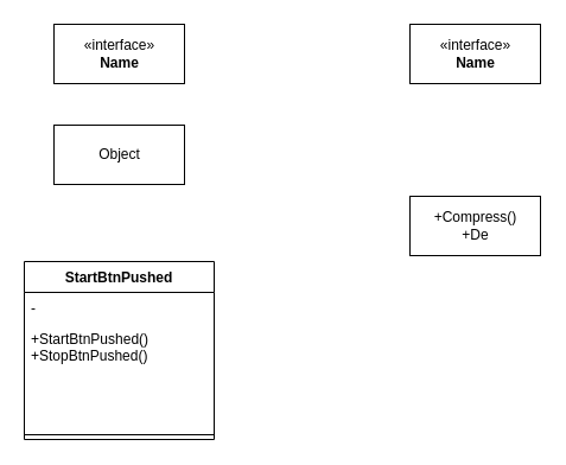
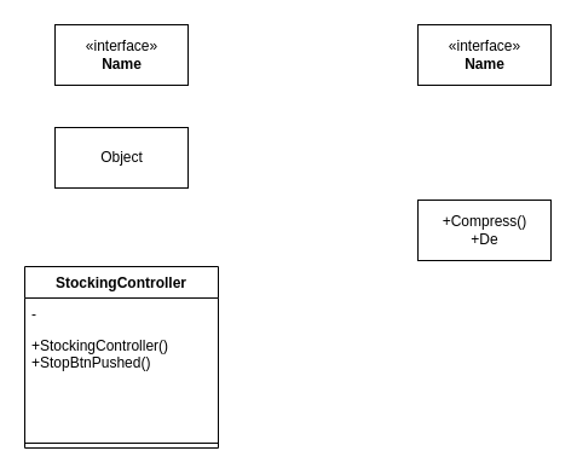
  <mxCell id="0" />
  <mxCell id="1" parent="0" />
  <mxCell id="2" value="&amp;laquo;interface&amp;raquo;&lt;br&gt;&lt;b&gt;Name&lt;/b&gt;" style="html=1;" vertex="1" parent="1"><mxGeometry x="45" y="20" width="110" height="50" as="geometry" /></mxCell>
  <mxCell id="3" value="&amp;laquo;interface&amp;raquo;&lt;br&gt;&lt;b&gt;Name&lt;/b&gt;" style="html=1;" vertex="1" parent="1"><mxGeometry x="345" y="20" width="110" height="50" as="geometry" /></mxCell>
  <mxCell id="4" value="Object" style="html=1;" vertex="1" parent="1"><mxGeometry x="45" y="105" width="110" height="50" as="geometry" /></mxCell>
  <mxCell id="5" value="+Compress()&lt;br&gt;+De" style="html=1;" vertex="1" parent="1"><mxGeometry x="345" y="165" width="110" height="50" as="geometry" /></mxCell>
- <mxCell id="6" value="StartBtnPushed" style="swimlane;fontStyle=1;align=center;verticalAlign=top;childLayout=stackLayout;horizontal=1;startSize=26;horizontalStack=0;resizeParent=1;resizeParentMax=0;resizeLast=0;collapsible=1;marginBottom=0;" vertex="1" parent="1"><mxGeometry x="20" y="220" width="160" height="150" as="geometry" /></mxCell>
+ <mxCell id="6" value="StockingController" style="swimlane;fontStyle=1;align=center;verticalAlign=top;childLayout=stackLayout;horizontal=1;startSize=26;horizontalStack=0;resizeParent=1;resizeParentMax=0;resizeLast=0;collapsible=1;marginBottom=0;" vertex="1" parent="1"><mxGeometry x="20" y="220" width="160" height="150" as="geometry" /></mxCell>
  <mxCell id="7" value="-" style="text;strokeColor=none;fillColor=none;align=left;verticalAlign=top;spacingLeft=4;spacingRight=4;overflow=hidden;rotatable=0;points=[[0,0.5],[1,0.5]];portConstraint=eastwest;" vertex="1" parent="6"><mxGeometry y="26" width="160" height="26" as="geometry" /></mxCell>
- <mxCell id="8" value="+StartBtnPushed()&#10;+StopBtnPushed()" style="text;strokeColor=none;fillColor=none;align=left;verticalAlign=top;spacingLeft=4;spacingRight=4;overflow=hidden;rotatable=0;points=[[0,0.5],[1,0.5]];portConstraint=eastwest;" vertex="1" parent="6"><mxGeometry y="52" width="160" height="90" as="geometry" /></mxCell>
+ <mxCell id="8" value="+StockingController()&#10;+StopBtnPushed()" style="text;strokeColor=none;fillColor=none;align=left;verticalAlign=top;spacingLeft=4;spacingRight=4;overflow=hidden;rotatable=0;points=[[0,0.5],[1,0.5]];portConstraint=eastwest;" vertex="1" parent="6"><mxGeometry y="52" width="160" height="90" as="geometry" /></mxCell>
  <mxCell id="9" value="" style="line;strokeWidth=1;fillColor=none;align=left;verticalAlign=middle;spacingTop=-1;spacingLeft=3;spacingRight=3;rotatable=0;labelPosition=right;points=[];portConstraint=eastwest;strokeColor=inherit;" vertex="1" parent="6"><mxGeometry y="142" width="160" height="8" as="geometry" /></mxCell>
